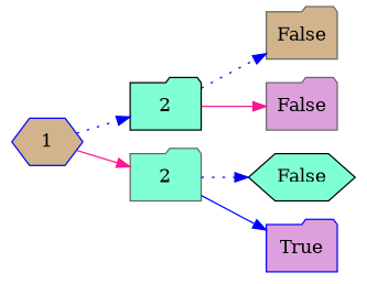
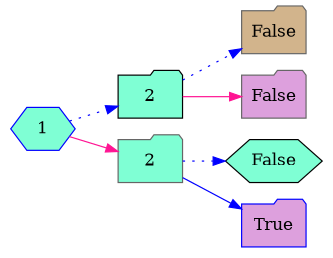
  digraph {
    rankdir=LR
    node [style=filled fillcolor=aquamarine color=gray40 shape=folder]
    edge [color=blue]
-   n1 [label=1 fillcolor=tan color=blue shape=hexagon]
+   n1 [label=1 color=blue shape=hexagon]
    n2 [label=2 color=black]
    n3 [label=2]
    n4 [label=False fillcolor=tan]
    n5 [label=False fillcolor=plum]
    n6 [label=False color=black shape=hexagon]
    n7 [label=True fillcolor=plum color=blue]
    n1 -> n2 [style=dotted]
    n1 -> n3 [color=deeppink]
    n2 -> n4 [style=dotted]
    n2 -> n5 [color=deeppink]
    n3 -> n6 [style=dotted]
    n3 -> n7
  }
